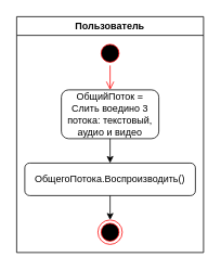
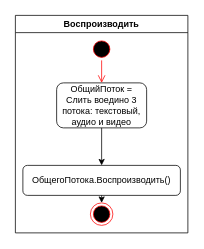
  <mxCell id="0" />
  <mxCell id="1" parent="0" />
- <mxCell id="2" value="Пользователь" style="swimlane;" vertex="1" parent="1"><mxGeometry x="20" y="20" width="230" height="290" as="geometry" /></mxCell>
+ <mxCell id="2" value="Воспроизводить" style="swimlane;" vertex="1" parent="1"><mxGeometry x="20" y="20" width="230" height="290" as="geometry" /></mxCell>
  <mxCell id="3" value="" style="ellipse;html=1;shape=startState;fillColor=#000000;strokeColor=#ff0000;" vertex="1" parent="2"><mxGeometry x="100" y="30" width="30" height="30" as="geometry" /></mxCell>
  <mxCell id="4" value="" style="edgeStyle=orthogonalEdgeStyle;html=1;verticalAlign=bottom;endArrow=open;endSize=8;strokeColor=#ff0000;rounded=0;" edge="1" parent="2" source="3" target="5"><mxGeometry relative="1" as="geometry"><mxPoint x="115" y="90" as="targetPoint" /></mxGeometry></mxCell>
  <mxCell id="5" value="ОбщийПоток = Слить воедино 3 потока: текстовый, аудио и видео" style="rounded=1;whiteSpace=wrap;html=1;" vertex="1" parent="2"><mxGeometry x="55" y="90" width="120" height="60" as="geometry" /></mxCell>
- <mxCell id="6" value="ОбщегоПотока.Воспроизводить()" style="rounded=1;whiteSpace=wrap;html=1;" vertex="1" parent="2"><mxGeometry x="10" y="180" width="210" height="40" as="geometry" /></mxCell>
+ <mxCell id="6" value="ОбщегоПотока.Воспроизводить()" style="rounded=1;whiteSpace=wrap;html=1;" vertex="1" parent="2"><mxGeometry x="10" y="200" width="210" height="40" as="geometry" /></mxCell>
  <mxCell id="7" value="" style="endArrow=classic;html=1;rounded=0;" edge="1" parent="2" source="5" target="6"><mxGeometry width="50" height="50" relative="1" as="geometry"><mxPoint x="400" y="290" as="sourcePoint" /><mxPoint x="450" y="240" as="targetPoint" /></mxGeometry></mxCell>
  <mxCell id="8" value="" style="ellipse;html=1;shape=endState;fillColor=#000000;strokeColor=#ff0000;" vertex="1" parent="2"><mxGeometry x="100" y="250" width="30" height="30" as="geometry" /></mxCell>
  <mxCell id="9" value="" style="endArrow=classic;html=1;rounded=0;" edge="1" parent="2" source="6" target="8"><mxGeometry width="50" height="50" relative="1" as="geometry"><mxPoint x="125" y="160" as="sourcePoint" /><mxPoint x="125" y="190" as="targetPoint" /></mxGeometry></mxCell>
